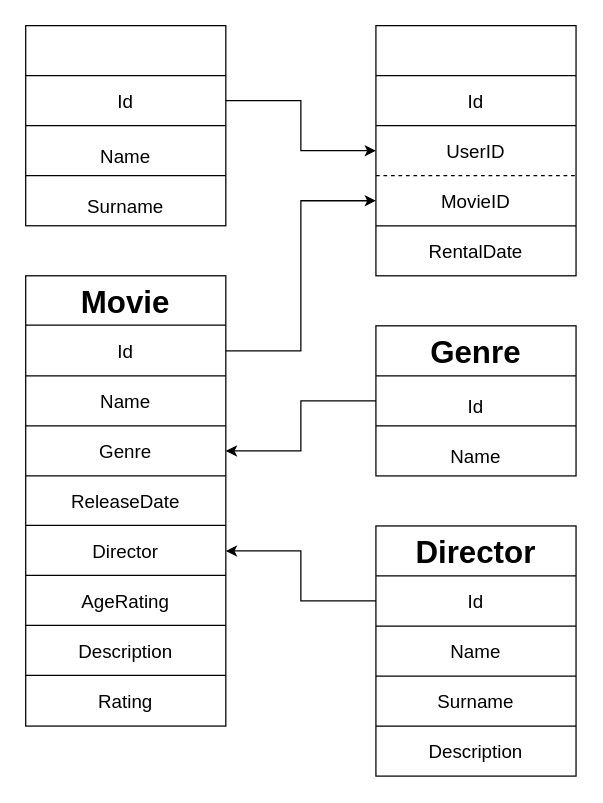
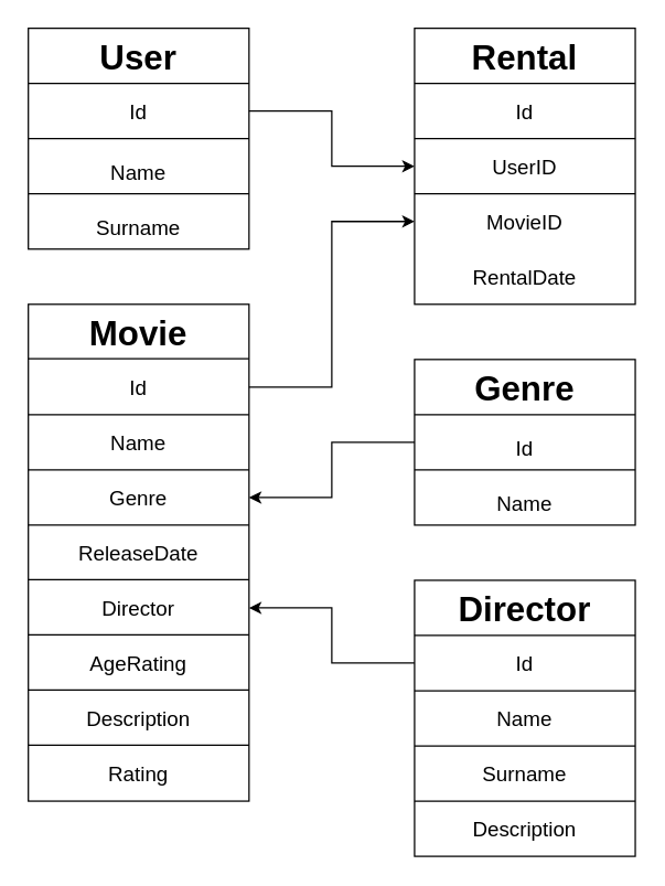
  <mxCell id="0" />
  <mxCell id="1" parent="0" />
  <mxCell id="2" value="" style="whiteSpace=wrap;html=1;aspect=fixed;" vertex="1" parent="1"><mxGeometry x="20" y="20" width="160" height="160" as="geometry" /></mxCell>
  <mxCell id="3" value="" style="endArrow=none;html=1;rounded=0;exitX=0;exitY=0.25;exitDx=0;exitDy=0;entryX=1;entryY=0.25;entryDx=0;entryDy=0;" edge="1" parent="1" source="2" target="2"><mxGeometry width="50" height="50" relative="1" as="geometry"><mxPoint x="370" y="360" as="sourcePoint" /><mxPoint x="420" y="310" as="targetPoint" /></mxGeometry></mxCell>
+ <mxCell id="4" value="&lt;font style=&quot;font-size: 25px&quot;&gt;&lt;b&gt;&lt;font style=&quot;font-size: 25px&quot;&gt;User&lt;/font&gt;&lt;/b&gt;&lt;/font&gt;" style="text;html=1;strokeColor=none;fillColor=none;align=center;verticalAlign=middle;whiteSpace=wrap;rounded=0;" vertex="1" parent="1"><mxGeometry x="20" y="20" width="160" height="40" as="geometry" /></mxCell>
  <mxCell id="5" value="" style="endArrow=none;html=1;rounded=0;fontSize=25;exitX=0;exitY=0.5;exitDx=0;exitDy=0;entryX=1;entryY=0.5;entryDx=0;entryDy=0;" edge="1" parent="1" source="2" target="2"><mxGeometry width="50" height="50" relative="1" as="geometry"><mxPoint x="150" y="190" as="sourcePoint" /><mxPoint x="200" y="140" as="targetPoint" /></mxGeometry></mxCell>
  <mxCell id="6" style="edgeStyle=orthogonalEdgeStyle;rounded=0;orthogonalLoop=1;jettySize=auto;html=1;entryX=0;entryY=0.5;entryDx=0;entryDy=0;fontSize=15;" edge="1" parent="1" source="7" target="51"><mxGeometry relative="1" as="geometry" /></mxCell>
  <mxCell id="7" value="&lt;div style=&quot;font-size: 15px&quot; align=&quot;center&quot;&gt;Id&lt;/div&gt;" style="text;html=1;strokeColor=none;fillColor=none;align=center;verticalAlign=middle;whiteSpace=wrap;rounded=0;fontSize=25;" vertex="1" parent="1"><mxGeometry x="20" y="60" width="160" height="40" as="geometry" /></mxCell>
  <mxCell id="8" value="" style="endArrow=none;html=1;rounded=0;fontSize=15;exitX=0;exitY=0;exitDx=0;exitDy=0;entryX=1;entryY=0;entryDx=0;entryDy=0;" edge="1" parent="1"><mxGeometry width="50" height="50" relative="1" as="geometry"><mxPoint x="20" y="140" as="sourcePoint" /><mxPoint x="180" y="140" as="targetPoint" /></mxGeometry></mxCell>
  <mxCell id="9" value="&lt;font style=&quot;font-size: 15px&quot;&gt;Name&lt;/font&gt;" style="text;html=1;strokeColor=none;fillColor=none;align=center;verticalAlign=middle;whiteSpace=wrap;rounded=0;fontSize=25;" vertex="1" parent="1"><mxGeometry x="20" y="100" width="160" height="40" as="geometry" /></mxCell>
  <mxCell id="10" value="&lt;font style=&quot;font-size: 15px&quot;&gt;Surname&lt;/font&gt;" style="text;html=1;strokeColor=none;fillColor=none;align=center;verticalAlign=middle;whiteSpace=wrap;rounded=0;fontSize=25;" vertex="1" parent="1"><mxGeometry x="20" y="140" width="160" height="40" as="geometry" /></mxCell>
  <mxCell id="11" value="" style="whiteSpace=wrap;html=1;" vertex="1" parent="1"><mxGeometry x="20" y="220" width="160" height="360" as="geometry" /></mxCell>
  <mxCell id="12" value="&lt;font style=&quot;font-size: 25px&quot;&gt;&lt;b&gt;&lt;font style=&quot;font-size: 25px&quot;&gt;Movie&lt;/font&gt;&lt;/b&gt;&lt;/font&gt;" style="text;html=1;strokeColor=none;fillColor=none;align=center;verticalAlign=middle;whiteSpace=wrap;rounded=0;" vertex="1" parent="1"><mxGeometry x="20" y="220" width="160" height="40" as="geometry" /></mxCell>
  <mxCell id="13" style="edgeStyle=orthogonalEdgeStyle;rounded=0;orthogonalLoop=1;jettySize=auto;html=1;entryX=0;entryY=0.5;entryDx=0;entryDy=0;fontSize=15;" edge="1" parent="1" source="14" target="52"><mxGeometry relative="1" as="geometry" /></mxCell>
  <mxCell id="14" value="Id" style="text;html=1;strokeColor=none;fillColor=none;align=center;verticalAlign=middle;whiteSpace=wrap;rounded=0;fontSize=15;" vertex="1" parent="1"><mxGeometry x="20" y="260" width="160" height="40" as="geometry" /></mxCell>
  <mxCell id="15" value="Name" style="text;html=1;strokeColor=none;fillColor=none;align=center;verticalAlign=middle;whiteSpace=wrap;rounded=0;fontSize=15;" vertex="1" parent="1"><mxGeometry x="20" y="300" width="160" height="40" as="geometry" /></mxCell>
  <mxCell id="16" value="Genre" style="text;html=1;strokeColor=none;fillColor=none;align=center;verticalAlign=middle;whiteSpace=wrap;rounded=0;fontSize=15;" vertex="1" parent="1"><mxGeometry x="20" y="340" width="160" height="40" as="geometry" /></mxCell>
  <mxCell id="17" value="ReleaseDate" style="text;html=1;strokeColor=none;fillColor=none;align=center;verticalAlign=middle;whiteSpace=wrap;rounded=0;fontSize=15;" vertex="1" parent="1"><mxGeometry x="20" y="380" width="160" height="40" as="geometry" /></mxCell>
  <mxCell id="18" value="Director" style="text;html=1;strokeColor=none;fillColor=none;align=center;verticalAlign=middle;whiteSpace=wrap;rounded=0;fontSize=15;" vertex="1" parent="1"><mxGeometry x="20" y="420" width="160" height="40" as="geometry" /></mxCell>
  <mxCell id="19" value="AgeRating" style="text;html=1;strokeColor=none;fillColor=none;align=center;verticalAlign=middle;whiteSpace=wrap;rounded=0;fontSize=15;" vertex="1" parent="1"><mxGeometry x="20" y="460" width="160" height="40" as="geometry" /></mxCell>
  <mxCell id="20" value="Rating" style="text;html=1;strokeColor=none;fillColor=none;align=center;verticalAlign=middle;whiteSpace=wrap;rounded=0;fontSize=15;" vertex="1" parent="1"><mxGeometry x="20" y="540" width="160" height="40" as="geometry" /></mxCell>
  <mxCell id="21" value="Description" style="text;html=1;strokeColor=none;fillColor=none;align=center;verticalAlign=middle;whiteSpace=wrap;rounded=0;fontSize=15;" vertex="1" parent="1"><mxGeometry x="20" y="500" width="160" height="40" as="geometry" /></mxCell>
  <mxCell id="22" value="" style="endArrow=none;html=1;rounded=0;fontSize=15;exitX=0;exitY=0;exitDx=0;exitDy=0;entryX=1;entryY=0;entryDx=0;entryDy=0;" edge="1" parent="1" source="15" target="15"><mxGeometry width="50" height="50" relative="1" as="geometry"><mxPoint x="230" y="410" as="sourcePoint" /><mxPoint x="280" y="360" as="targetPoint" /></mxGeometry></mxCell>
  <mxCell id="23" value="" style="endArrow=none;html=1;rounded=0;fontSize=15;exitX=0;exitY=0;exitDx=0;exitDy=0;entryX=1;entryY=0;entryDx=0;entryDy=0;" edge="1" parent="1"><mxGeometry width="50" height="50" relative="1" as="geometry"><mxPoint x="20" y="340" as="sourcePoint" /><mxPoint x="180" y="340" as="targetPoint" /></mxGeometry></mxCell>
  <mxCell id="24" value="" style="endArrow=none;html=1;rounded=0;fontSize=15;exitX=0;exitY=0;exitDx=0;exitDy=0;entryX=1;entryY=0;entryDx=0;entryDy=0;" edge="1" parent="1"><mxGeometry width="50" height="50" relative="1" as="geometry"><mxPoint x="20" y="259.52" as="sourcePoint" /><mxPoint x="180" y="259.52" as="targetPoint" /></mxGeometry></mxCell>
  <mxCell id="25" value="" style="endArrow=none;html=1;rounded=0;fontSize=15;exitX=0;exitY=0;exitDx=0;exitDy=0;entryX=1;entryY=0;entryDx=0;entryDy=0;" edge="1" parent="1"><mxGeometry width="50" height="50" relative="1" as="geometry"><mxPoint x="20" y="380" as="sourcePoint" /><mxPoint x="180" y="380" as="targetPoint" /></mxGeometry></mxCell>
  <mxCell id="26" value="" style="endArrow=none;html=1;rounded=0;fontSize=15;exitX=0;exitY=0;exitDx=0;exitDy=0;entryX=1;entryY=0;entryDx=0;entryDy=0;" edge="1" parent="1"><mxGeometry width="50" height="50" relative="1" as="geometry"><mxPoint x="20" y="419.52" as="sourcePoint" /><mxPoint x="180" y="419.52" as="targetPoint" /></mxGeometry></mxCell>
  <mxCell id="27" value="" style="endArrow=none;html=1;rounded=0;fontSize=15;exitX=0;exitY=0;exitDx=0;exitDy=0;entryX=1;entryY=0;entryDx=0;entryDy=0;" edge="1" parent="1"><mxGeometry width="50" height="50" relative="1" as="geometry"><mxPoint x="20" y="459.52" as="sourcePoint" /><mxPoint x="180" y="459.52" as="targetPoint" /></mxGeometry></mxCell>
  <mxCell id="28" value="" style="endArrow=none;html=1;rounded=0;fontSize=15;exitX=0;exitY=0;exitDx=0;exitDy=0;entryX=1;entryY=0;entryDx=0;entryDy=0;" edge="1" parent="1"><mxGeometry width="50" height="50" relative="1" as="geometry"><mxPoint x="20" y="499.52" as="sourcePoint" /><mxPoint x="180" y="499.52" as="targetPoint" /></mxGeometry></mxCell>
  <mxCell id="29" value="" style="endArrow=none;html=1;rounded=0;fontSize=15;exitX=0;exitY=0;exitDx=0;exitDy=0;entryX=1;entryY=0;entryDx=0;entryDy=0;" edge="1" parent="1"><mxGeometry width="50" height="50" relative="1" as="geometry"><mxPoint x="20" y="539.52" as="sourcePoint" /><mxPoint x="180" y="539.52" as="targetPoint" /></mxGeometry></mxCell>
  <mxCell id="30" value="" style="rounded=0;whiteSpace=wrap;html=1;fontSize=25;" vertex="1" parent="1"><mxGeometry x="300" y="260" width="160" height="120" as="geometry" /></mxCell>
  <mxCell id="31" value="&lt;b&gt;Genre&lt;/b&gt;" style="text;html=1;strokeColor=none;fillColor=none;align=center;verticalAlign=middle;whiteSpace=wrap;rounded=0;fontSize=25;" vertex="1" parent="1"><mxGeometry x="300" y="260" width="160" height="40" as="geometry" /></mxCell>
  <mxCell id="32" style="edgeStyle=orthogonalEdgeStyle;rounded=0;orthogonalLoop=1;jettySize=auto;html=1;entryX=1;entryY=0.5;entryDx=0;entryDy=0;fontSize=15;" edge="1" parent="1" source="33" target="16"><mxGeometry relative="1" as="geometry" /></mxCell>
  <mxCell id="33" value="&lt;font style=&quot;font-size: 15px&quot;&gt;Id&lt;/font&gt;" style="text;html=1;strokeColor=none;fillColor=none;align=center;verticalAlign=middle;whiteSpace=wrap;rounded=0;fontSize=25;" vertex="1" parent="1"><mxGeometry x="300" y="300" width="160" height="40" as="geometry" /></mxCell>
  <mxCell id="34" value="&lt;font style=&quot;font-size: 15px&quot;&gt;Name&lt;/font&gt;" style="text;html=1;strokeColor=none;fillColor=none;align=center;verticalAlign=middle;whiteSpace=wrap;rounded=0;fontSize=25;" vertex="1" parent="1"><mxGeometry x="300" y="340" width="160" height="40" as="geometry" /></mxCell>
  <mxCell id="35" value="" style="endArrow=none;html=1;rounded=0;fontSize=15;exitX=0;exitY=0;exitDx=0;exitDy=0;entryX=1;entryY=0;entryDx=0;entryDy=0;" edge="1" parent="1" source="33" target="33"><mxGeometry width="50" height="50" relative="1" as="geometry"><mxPoint x="180" y="520" as="sourcePoint" /><mxPoint x="230" y="470" as="targetPoint" /></mxGeometry></mxCell>
  <mxCell id="36" value="" style="endArrow=none;html=1;rounded=0;fontSize=15;exitX=1;exitY=0;exitDx=0;exitDy=0;entryX=0;entryY=0;entryDx=0;entryDy=0;" edge="1" parent="1" source="34" target="34"><mxGeometry width="50" height="50" relative="1" as="geometry"><mxPoint x="300" y="390" as="sourcePoint" /><mxPoint x="350" y="340" as="targetPoint" /></mxGeometry></mxCell>
  <mxCell id="37" value="" style="rounded=0;whiteSpace=wrap;html=1;fontSize=15;" vertex="1" parent="1"><mxGeometry x="300" y="420" width="160" height="200" as="geometry" /></mxCell>
  <mxCell id="38" value="&lt;b&gt;&lt;font style=&quot;font-size: 25px&quot;&gt;Director&lt;/font&gt;&lt;/b&gt;" style="text;html=1;strokeColor=none;fillColor=none;align=center;verticalAlign=middle;whiteSpace=wrap;rounded=0;fontSize=15;" vertex="1" parent="1"><mxGeometry x="300" y="420" width="160" height="40" as="geometry" /></mxCell>
  <mxCell id="39" value="" style="endArrow=none;html=1;rounded=0;fontSize=15;exitX=0;exitY=1;exitDx=0;exitDy=0;entryX=1;entryY=1;entryDx=0;entryDy=0;" edge="1" parent="1" source="38" target="38"><mxGeometry width="50" height="50" relative="1" as="geometry"><mxPoint x="490" y="530" as="sourcePoint" /><mxPoint x="540" y="480" as="targetPoint" /></mxGeometry></mxCell>
  <mxCell id="40" style="edgeStyle=orthogonalEdgeStyle;rounded=0;orthogonalLoop=1;jettySize=auto;html=1;entryX=1;entryY=0.5;entryDx=0;entryDy=0;fontSize=25;" edge="1" parent="1" source="41" target="18"><mxGeometry relative="1" as="geometry" /></mxCell>
  <mxCell id="41" value="Id" style="text;html=1;strokeColor=none;fillColor=none;align=center;verticalAlign=middle;whiteSpace=wrap;rounded=0;fontSize=15;" vertex="1" parent="1"><mxGeometry x="300" y="460" width="160" height="40" as="geometry" /></mxCell>
  <mxCell id="42" value="Name" style="text;html=1;strokeColor=none;fillColor=none;align=center;verticalAlign=middle;whiteSpace=wrap;rounded=0;fontSize=15;" vertex="1" parent="1"><mxGeometry x="300" y="500" width="160" height="40" as="geometry" /></mxCell>
  <mxCell id="43" value="Surname" style="text;html=1;strokeColor=none;fillColor=none;align=center;verticalAlign=middle;whiteSpace=wrap;rounded=0;fontSize=15;" vertex="1" parent="1"><mxGeometry x="300" y="540" width="160" height="40" as="geometry" /></mxCell>
  <mxCell id="44" value="Description" style="text;html=1;strokeColor=none;fillColor=none;align=center;verticalAlign=middle;whiteSpace=wrap;rounded=0;fontSize=15;" vertex="1" parent="1"><mxGeometry x="300" y="580" width="160" height="40" as="geometry" /></mxCell>
  <mxCell id="45" value="" style="endArrow=none;html=1;rounded=0;fontSize=25;entryX=1;entryY=0;entryDx=0;entryDy=0;" edge="1" parent="1" target="44"><mxGeometry width="50" height="50" relative="1" as="geometry"><mxPoint x="300" y="580" as="sourcePoint" /><mxPoint x="350" y="530" as="targetPoint" /></mxGeometry></mxCell>
  <mxCell id="46" value="" style="endArrow=none;html=1;rounded=0;fontSize=25;exitX=0;exitY=0;exitDx=0;exitDy=0;entryX=1;entryY=0;entryDx=0;entryDy=0;" edge="1" parent="1" source="43" target="43"><mxGeometry width="50" height="50" relative="1" as="geometry"><mxPoint x="480" y="570" as="sourcePoint" /><mxPoint x="530" y="520" as="targetPoint" /></mxGeometry></mxCell>
  <mxCell id="47" value="" style="endArrow=none;html=1;rounded=0;fontSize=25;exitX=0;exitY=0;exitDx=0;exitDy=0;entryX=1;entryY=0;entryDx=0;entryDy=0;" edge="1" parent="1" source="42" target="42"><mxGeometry width="50" height="50" relative="1" as="geometry"><mxPoint x="550" y="510" as="sourcePoint" /><mxPoint x="600" y="460" as="targetPoint" /></mxGeometry></mxCell>
  <mxCell id="48" value="" style="rounded=0;whiteSpace=wrap;html=1;fontSize=25;" vertex="1" parent="1"><mxGeometry x="300" y="20" width="160" height="200" as="geometry" /></mxCell>
+ <mxCell id="49" value="&lt;b&gt;Rental&lt;/b&gt;" style="text;html=1;strokeColor=none;fillColor=none;align=center;verticalAlign=middle;whiteSpace=wrap;rounded=0;fontSize=25;" vertex="1" parent="1"><mxGeometry x="300" y="20" width="160" height="40" as="geometry" /></mxCell>
  <mxCell id="50" value="Id" style="text;html=1;strokeColor=none;fillColor=none;align=center;verticalAlign=middle;whiteSpace=wrap;rounded=0;fontSize=15;" vertex="1" parent="1"><mxGeometry x="300" y="60" width="160" height="40" as="geometry" /></mxCell>
  <mxCell id="51" value="UserID" style="text;html=1;strokeColor=none;fillColor=none;align=center;verticalAlign=middle;whiteSpace=wrap;rounded=0;fontSize=15;" vertex="1" parent="1"><mxGeometry x="300" y="100" width="160" height="40" as="geometry" /></mxCell>
  <mxCell id="52" value="MovieID" style="text;html=1;strokeColor=none;fillColor=none;align=center;verticalAlign=middle;whiteSpace=wrap;rounded=0;fontSize=15;" vertex="1" parent="1"><mxGeometry x="300" y="140" width="160" height="40" as="geometry" /></mxCell>
  <mxCell id="53" value="RentalDate" style="text;html=1;strokeColor=none;fillColor=none;align=center;verticalAlign=middle;whiteSpace=wrap;rounded=0;fontSize=15;" vertex="1" parent="1"><mxGeometry x="300" y="180" width="160" height="40" as="geometry" /></mxCell>
  <mxCell id="54" value="" style="endArrow=none;html=1;rounded=0;fontSize=15;exitX=0;exitY=0;exitDx=0;exitDy=0;entryX=1;entryY=0;entryDx=0;entryDy=0;" edge="1" parent="1" source="50" target="50"><mxGeometry width="50" height="50" relative="1" as="geometry"><mxPoint x="540" y="110" as="sourcePoint" /><mxPoint x="590" y="60" as="targetPoint" /></mxGeometry></mxCell>
  <mxCell id="55" value="" style="endArrow=none;html=1;rounded=0;fontSize=15;exitX=0;exitY=0;exitDx=0;exitDy=0;entryX=1;entryY=0;entryDx=0;entryDy=0;" edge="1" parent="1" source="51" target="51"><mxGeometry width="50" height="50" relative="1" as="geometry"><mxPoint x="540" y="170" as="sourcePoint" /><mxPoint x="590" y="120" as="targetPoint" /></mxGeometry></mxCell>
- <mxCell id="56" value="" style="endArrow=none;html=1;rounded=0;fontSize=15;exitX=0;exitY=0;exitDx=0;exitDy=0;entryX=1;entryY=1;entryDx=0;entryDy=0;dashed=1;" edge="1" parent="1" source="52" target="51"><mxGeometry width="50" height="50" relative="1" as="geometry"><mxPoint x="580" y="200" as="sourcePoint" /><mxPoint x="630" y="150" as="targetPoint" /></mxGeometry></mxCell>
- <mxCell id="57" value="" style="endArrow=none;html=1;rounded=0;fontSize=15;exitX=0;exitY=0;exitDx=0;exitDy=0;entryX=1;entryY=1;entryDx=0;entryDy=0;" edge="1" parent="1" source="53" target="52"><mxGeometry width="50" height="50" relative="1" as="geometry"><mxPoint x="470" y="240" as="sourcePoint" /><mxPoint x="520" y="190" as="targetPoint" /></mxGeometry></mxCell>
+ <mxCell id="56" value="" style="endArrow=none;html=1;rounded=0;fontSize=15;exitX=0;exitY=0;exitDx=0;exitDy=0;entryX=1;entryY=1;entryDx=0;entryDy=0;" edge="1" parent="1" source="52" target="51"><mxGeometry width="50" height="50" relative="1" as="geometry"><mxPoint x="580" y="200" as="sourcePoint" /><mxPoint x="630" y="150" as="targetPoint" /></mxGeometry></mxCell>
